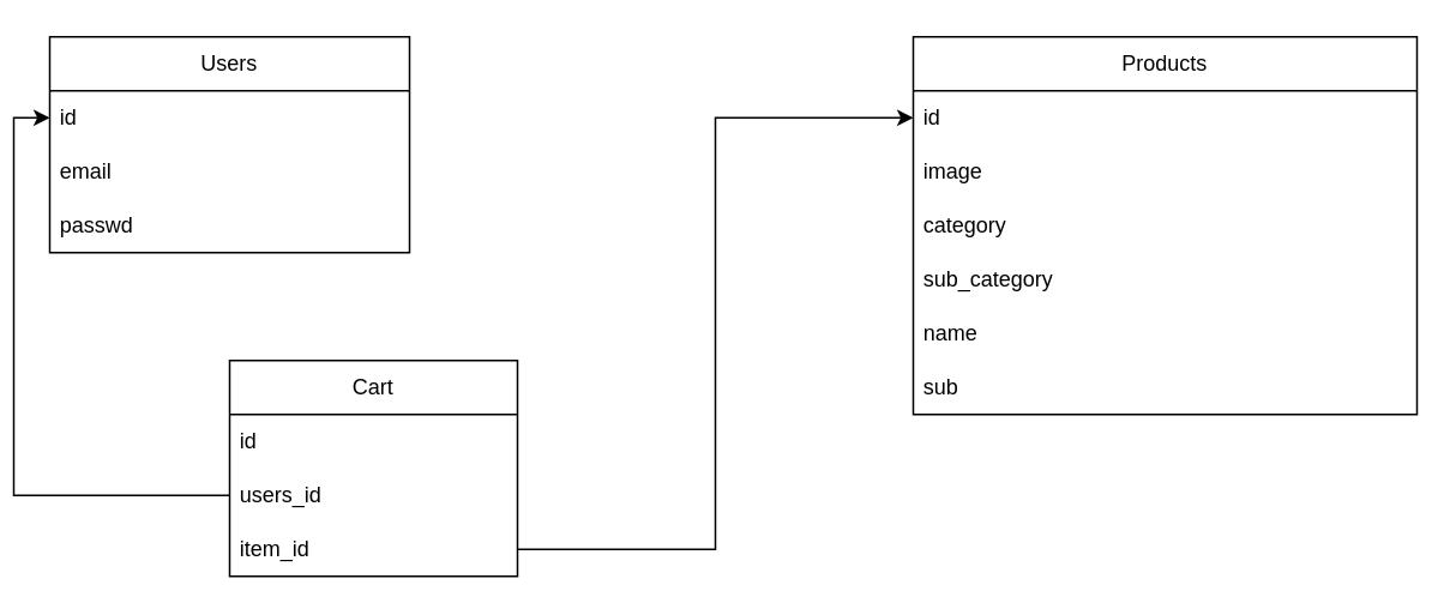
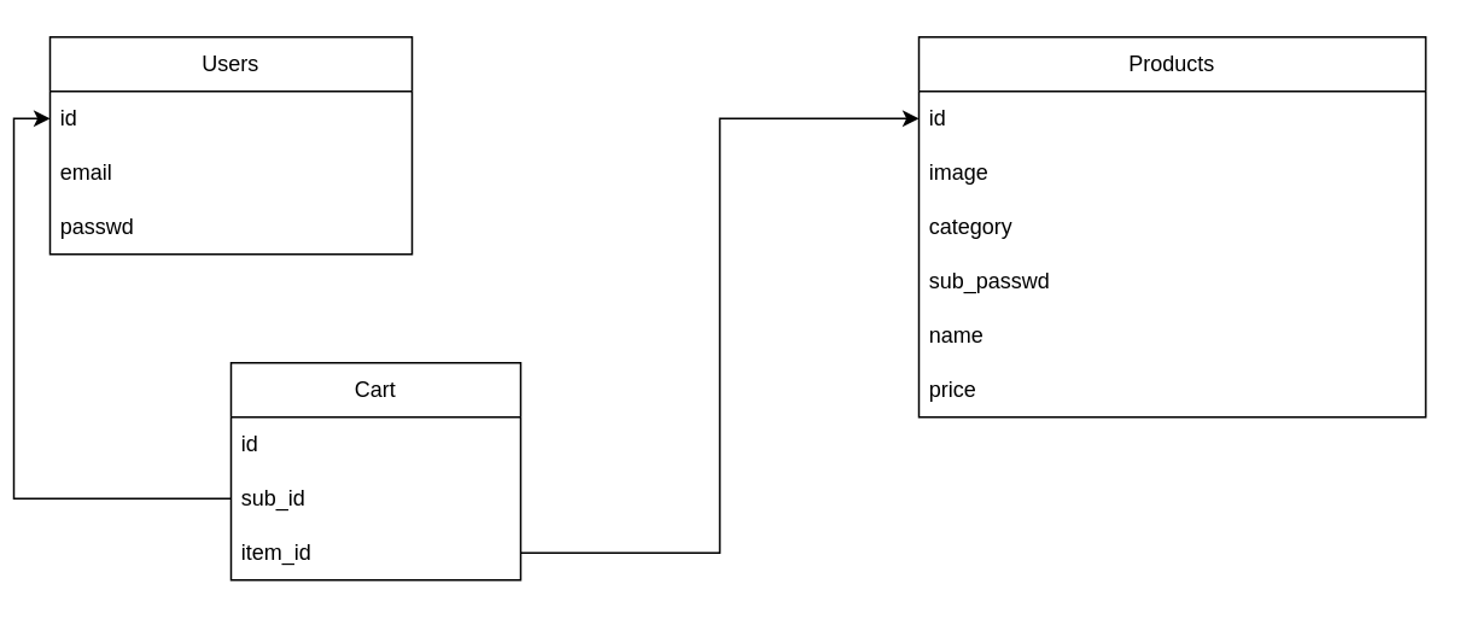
  <mxCell id="0" />
  <mxCell id="1" parent="0" />
  <mxCell id="2" value="Users" style="swimlane;fontStyle=0;childLayout=stackLayout;horizontal=1;startSize=30;horizontalStack=0;resizeParent=1;resizeParentMax=0;resizeLast=0;collapsible=1;marginBottom=0;whiteSpace=wrap;html=1;" parent="1" vertex="1"><mxGeometry x="20" y="20" width="200" height="120" as="geometry" /></mxCell>
  <mxCell id="3" value="id" style="text;strokeColor=none;fillColor=none;align=left;verticalAlign=middle;spacingLeft=4;spacingRight=4;overflow=hidden;points=[[0,0.5],[1,0.5]];portConstraint=eastwest;rotatable=0;whiteSpace=wrap;html=1;" parent="2" vertex="1"><mxGeometry y="30" width="200" height="30" as="geometry" /></mxCell>
  <mxCell id="4" value="email" style="text;strokeColor=none;fillColor=none;align=left;verticalAlign=middle;spacingLeft=4;spacingRight=4;overflow=hidden;points=[[0,0.5],[1,0.5]];portConstraint=eastwest;rotatable=0;whiteSpace=wrap;html=1;" parent="2" vertex="1"><mxGeometry y="60" width="200" height="30" as="geometry" /></mxCell>
  <mxCell id="5" value="passwd" style="text;strokeColor=none;fillColor=none;align=left;verticalAlign=middle;spacingLeft=4;spacingRight=4;overflow=hidden;points=[[0,0.5],[1,0.5]];portConstraint=eastwest;rotatable=0;whiteSpace=wrap;html=1;" parent="2" vertex="1"><mxGeometry y="90" width="200" height="30" as="geometry" /></mxCell>
  <mxCell id="6" value="Cart" style="swimlane;fontStyle=0;childLayout=stackLayout;horizontal=1;startSize=30;horizontalStack=0;resizeParent=1;resizeParentMax=0;resizeLast=0;collapsible=1;marginBottom=0;whiteSpace=wrap;html=1;" parent="1" vertex="1"><mxGeometry x="120" y="200" width="160" height="120" as="geometry"><mxRectangle x="60" y="160" width="60" height="30" as="alternateBounds" /></mxGeometry></mxCell>
  <mxCell id="7" value="id" style="text;strokeColor=none;fillColor=none;align=left;verticalAlign=middle;spacingLeft=4;spacingRight=4;overflow=hidden;points=[[0,0.5],[1,0.5]];portConstraint=eastwest;rotatable=0;whiteSpace=wrap;html=1;" vertex="1" parent="6"><mxGeometry y="30" width="160" height="30" as="geometry" /></mxCell>
- <mxCell id="8" value="users_id" style="text;strokeColor=none;fillColor=none;align=left;verticalAlign=middle;spacingLeft=4;spacingRight=4;overflow=hidden;points=[[0,0.5],[1,0.5]];portConstraint=eastwest;rotatable=0;whiteSpace=wrap;html=1;" parent="6" vertex="1"><mxGeometry y="60" width="160" height="30" as="geometry" /></mxCell>
+ <mxCell id="8" value="sub_id" style="text;strokeColor=none;fillColor=none;align=left;verticalAlign=middle;spacingLeft=4;spacingRight=4;overflow=hidden;points=[[0,0.5],[1,0.5]];portConstraint=eastwest;rotatable=0;whiteSpace=wrap;html=1;" parent="6" vertex="1"><mxGeometry y="60" width="160" height="30" as="geometry" /></mxCell>
  <mxCell id="9" value="item_id" style="text;strokeColor=none;fillColor=none;align=left;verticalAlign=middle;spacingLeft=4;spacingRight=4;overflow=hidden;points=[[0,0.5],[1,0.5]];portConstraint=eastwest;rotatable=0;whiteSpace=wrap;html=1;" parent="6" vertex="1"><mxGeometry y="90" width="160" height="30" as="geometry" /></mxCell>
  <mxCell id="10" value="Products" style="swimlane;fontStyle=0;childLayout=stackLayout;horizontal=1;startSize=30;horizontalStack=0;resizeParent=1;resizeParentMax=0;resizeLast=0;collapsible=1;marginBottom=0;whiteSpace=wrap;html=1;" parent="1" vertex="1"><mxGeometry x="500" y="20" width="280" height="210" as="geometry"><mxRectangle x="520" y="40" width="90" height="30" as="alternateBounds" /></mxGeometry></mxCell>
  <mxCell id="11" value="id" style="text;strokeColor=none;fillColor=none;align=left;verticalAlign=middle;spacingLeft=4;spacingRight=4;overflow=hidden;points=[[0,0.5],[1,0.5]];portConstraint=eastwest;rotatable=0;whiteSpace=wrap;html=1;" parent="10" vertex="1"><mxGeometry y="30" width="280" height="30" as="geometry" /></mxCell>
  <mxCell id="12" value="image" style="text;strokeColor=none;fillColor=none;align=left;verticalAlign=middle;spacingLeft=4;spacingRight=4;overflow=hidden;points=[[0,0.5],[1,0.5]];portConstraint=eastwest;rotatable=0;whiteSpace=wrap;html=1;" parent="10" vertex="1"><mxGeometry y="60" width="280" height="30" as="geometry" /></mxCell>
  <mxCell id="13" value="category" style="text;strokeColor=none;fillColor=none;align=left;verticalAlign=middle;spacingLeft=4;spacingRight=4;overflow=hidden;points=[[0,0.5],[1,0.5]];portConstraint=eastwest;rotatable=0;whiteSpace=wrap;html=1;" parent="10" vertex="1"><mxGeometry y="90" width="280" height="30" as="geometry" /></mxCell>
- <mxCell id="14" value="sub_category" style="text;strokeColor=none;fillColor=none;align=left;verticalAlign=middle;spacingLeft=4;spacingRight=4;overflow=hidden;points=[[0,0.5],[1,0.5]];portConstraint=eastwest;rotatable=0;whiteSpace=wrap;html=1;" parent="10" vertex="1"><mxGeometry y="120" width="280" height="30" as="geometry" /></mxCell>
+ <mxCell id="14" value="sub_passwd" style="text;strokeColor=none;fillColor=none;align=left;verticalAlign=middle;spacingLeft=4;spacingRight=4;overflow=hidden;points=[[0,0.5],[1,0.5]];portConstraint=eastwest;rotatable=0;whiteSpace=wrap;html=1;" parent="10" vertex="1"><mxGeometry y="120" width="280" height="30" as="geometry" /></mxCell>
  <mxCell id="15" value="name" style="text;strokeColor=none;fillColor=none;align=left;verticalAlign=middle;spacingLeft=4;spacingRight=4;overflow=hidden;points=[[0,0.5],[1,0.5]];portConstraint=eastwest;rotatable=0;whiteSpace=wrap;html=1;" parent="10" vertex="1"><mxGeometry y="150" width="280" height="30" as="geometry" /></mxCell>
- <mxCell id="16" value="sub" style="text;strokeColor=none;fillColor=none;align=left;verticalAlign=middle;spacingLeft=4;spacingRight=4;overflow=hidden;points=[[0,0.5],[1,0.5]];portConstraint=eastwest;rotatable=0;whiteSpace=wrap;html=1;" parent="10" vertex="1"><mxGeometry y="180" width="280" height="30" as="geometry" /></mxCell>
+ <mxCell id="16" value="price" style="text;strokeColor=none;fillColor=none;align=left;verticalAlign=middle;spacingLeft=4;spacingRight=4;overflow=hidden;points=[[0,0.5],[1,0.5]];portConstraint=eastwest;rotatable=0;whiteSpace=wrap;html=1;" parent="10" vertex="1"><mxGeometry y="180" width="280" height="30" as="geometry" /></mxCell>
  <mxCell id="17" style="edgeStyle=orthogonalEdgeStyle;rounded=0;orthogonalLoop=1;jettySize=auto;html=1;exitX=1;exitY=0.5;exitDx=0;exitDy=0;entryX=0;entryY=0.5;entryDx=0;entryDy=0;" edge="1" parent="1" source="9" target="11"><mxGeometry relative="1" as="geometry" /></mxCell>
  <mxCell id="18" style="edgeStyle=orthogonalEdgeStyle;rounded=0;orthogonalLoop=1;jettySize=auto;html=1;exitX=0;exitY=0.5;exitDx=0;exitDy=0;entryX=0;entryY=0.5;entryDx=0;entryDy=0;" edge="1" parent="1" source="8" target="3"><mxGeometry relative="1" as="geometry" /></mxCell>
